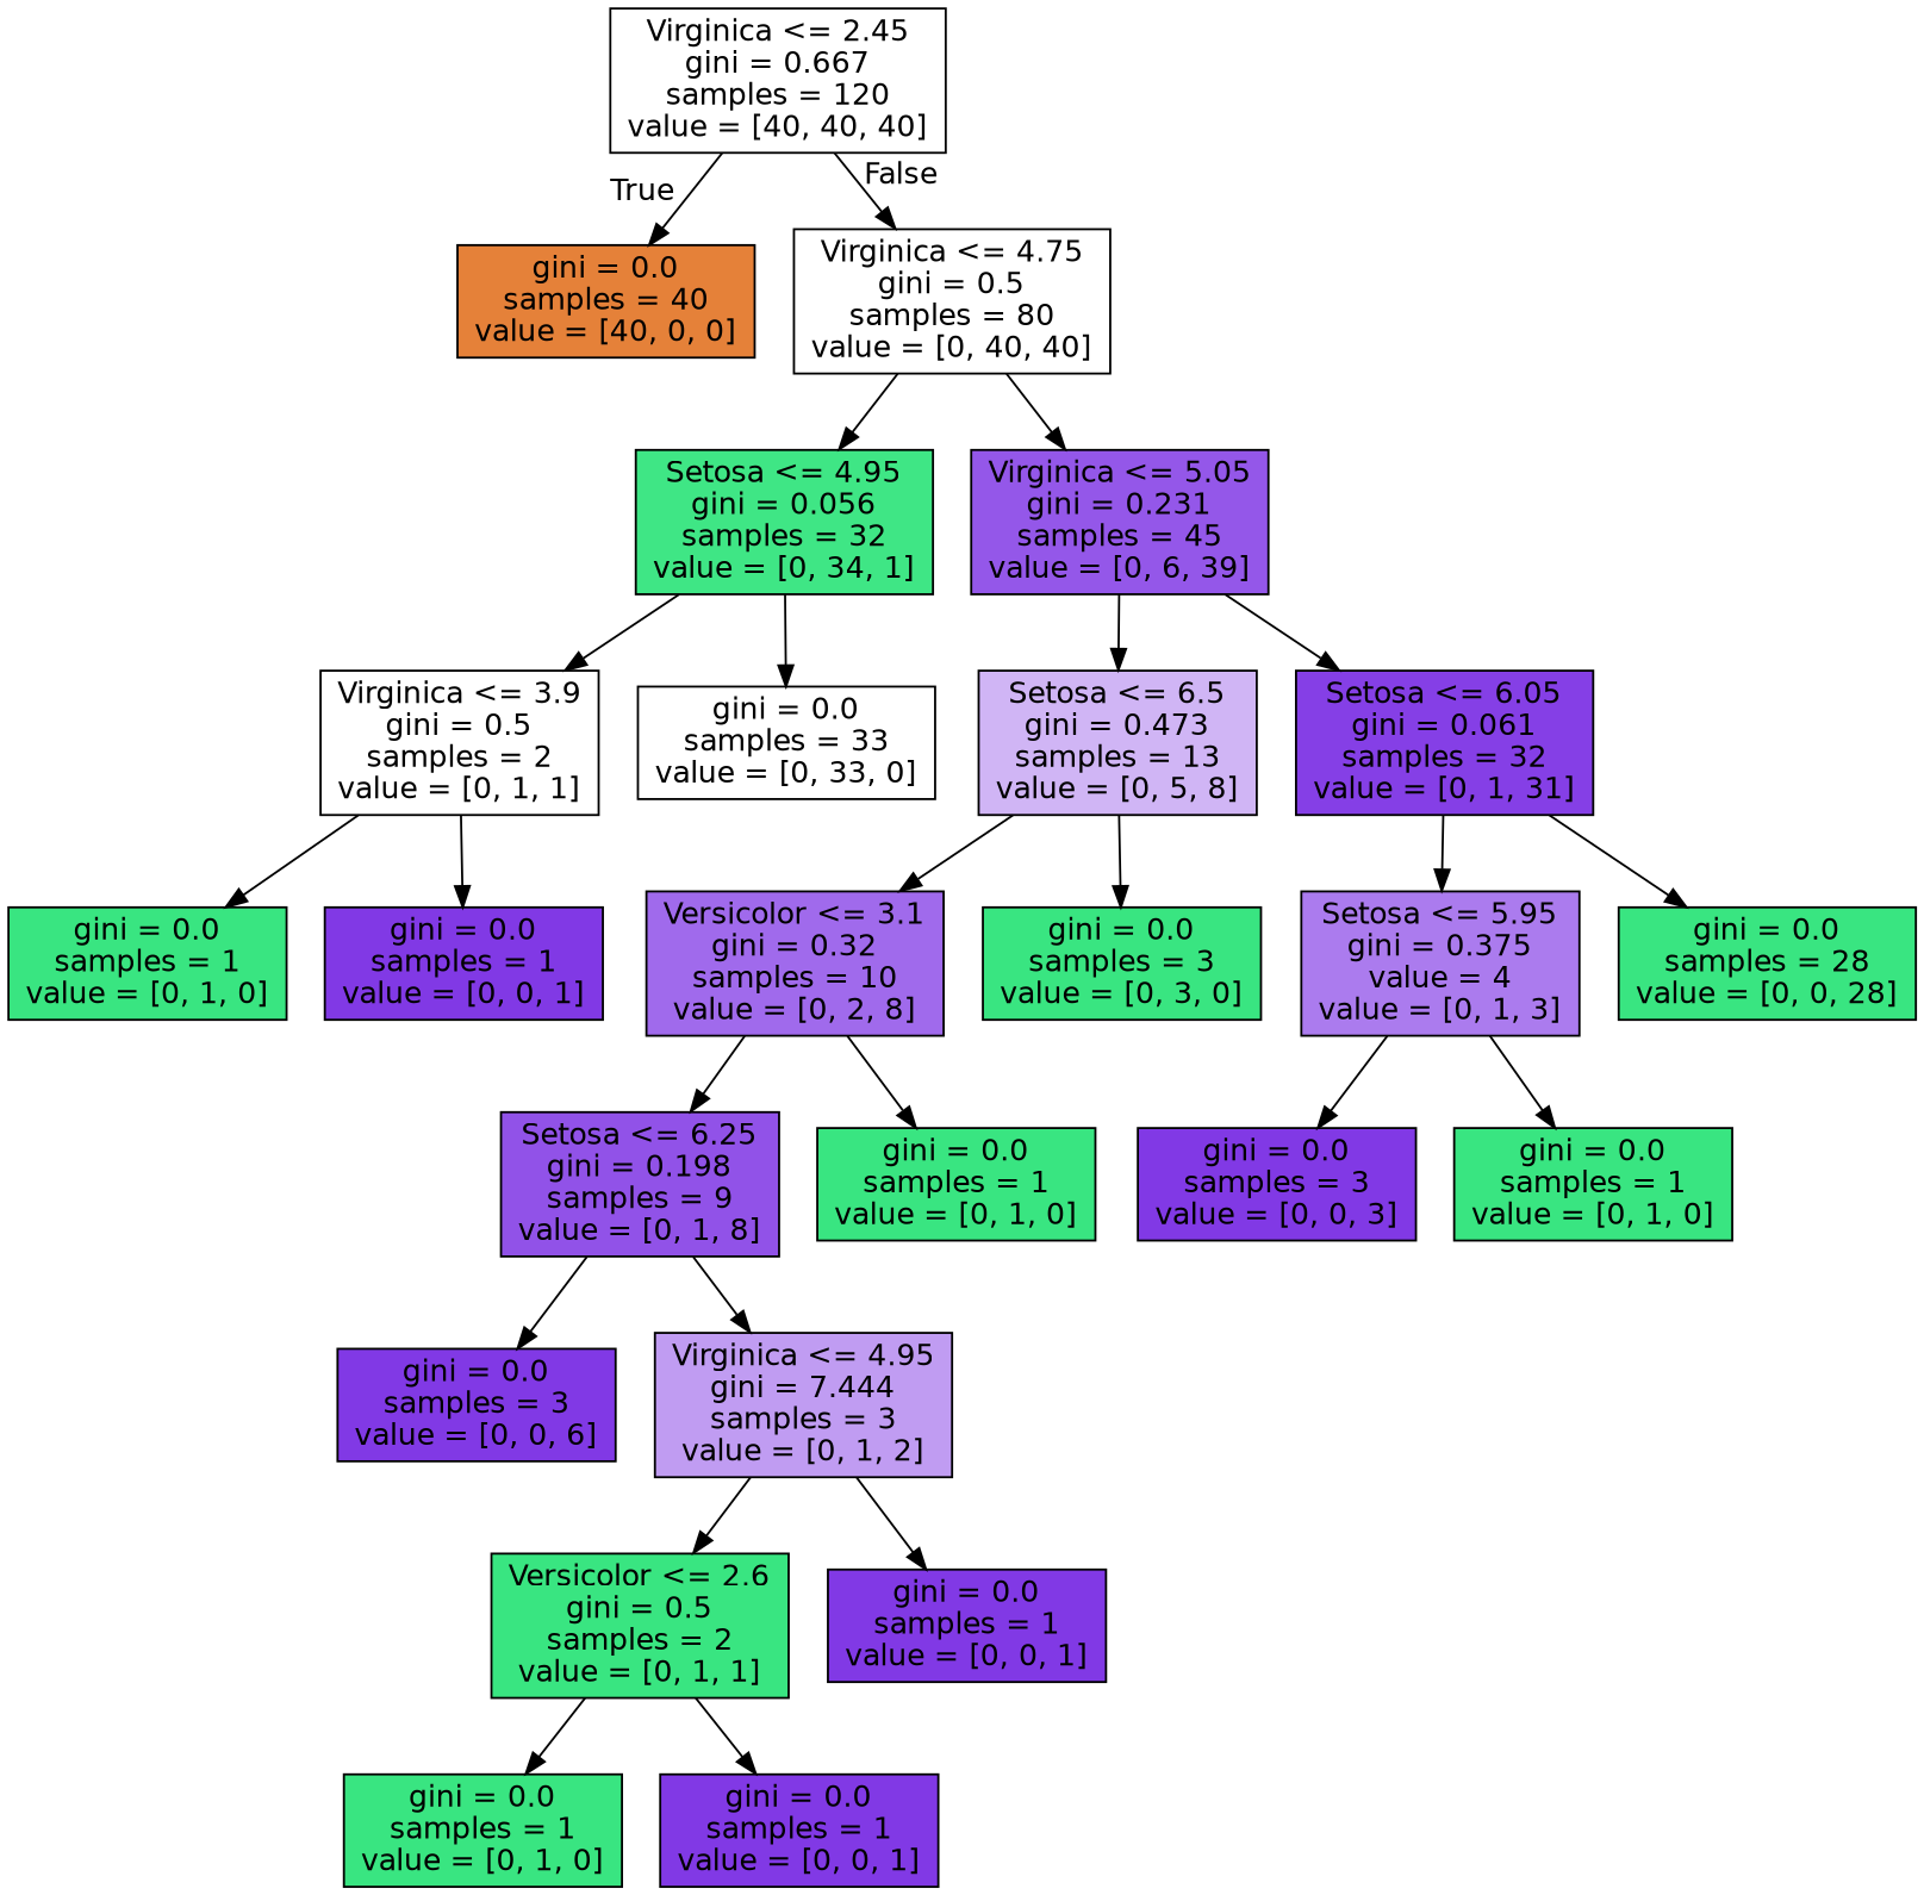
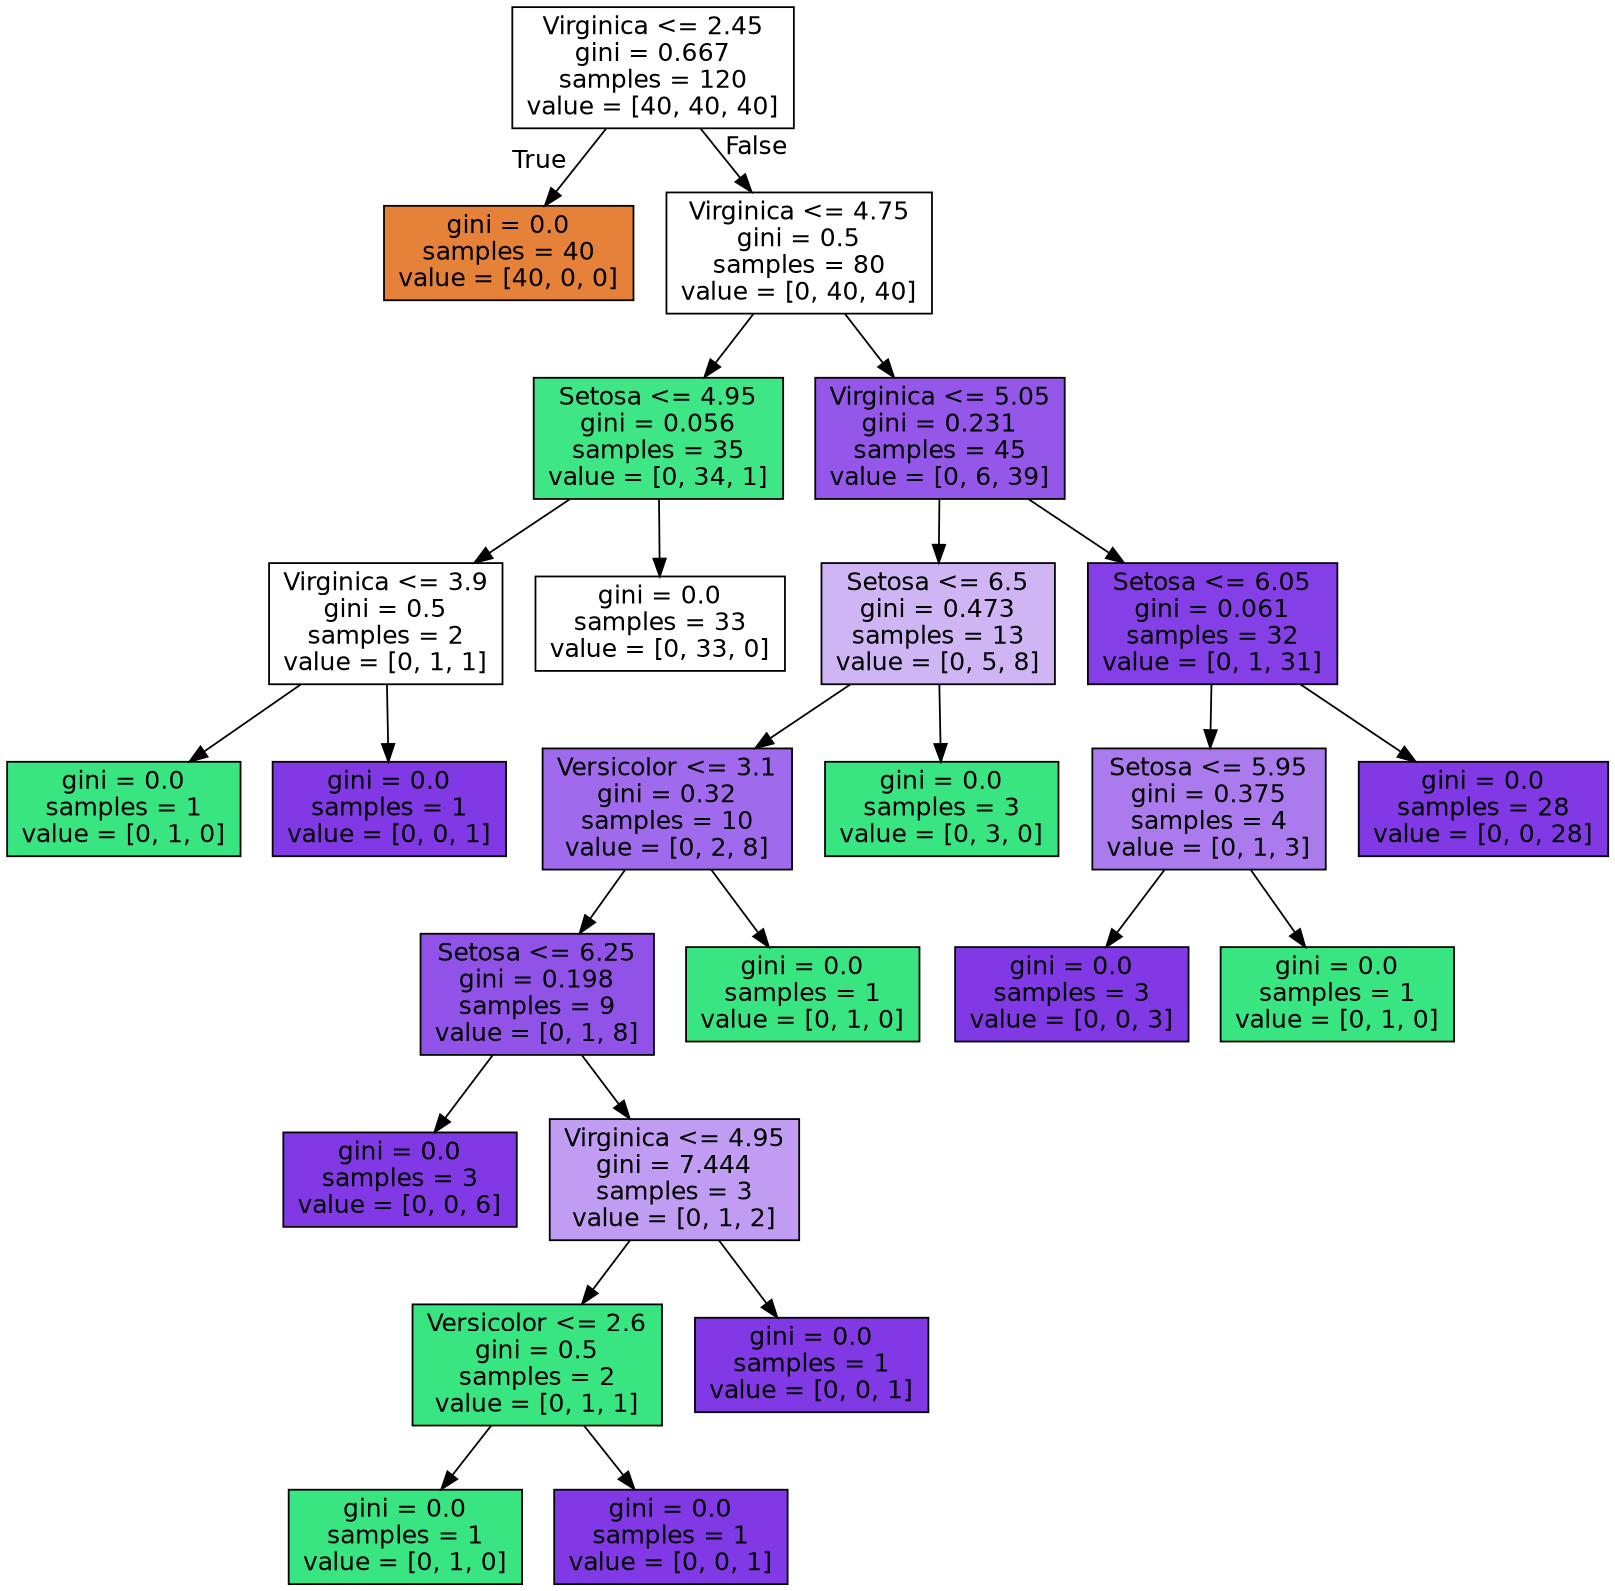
  digraph {
    node [color=black fillcolor="#39e581" fontname=helvetica shape=box style=filled]
    edge [fontname=helvetica]
    n1 [fillcolor="#ffffff" label="Virginica <= 2.45\ngini = 0.667\nsamples = 120\nvalue = [40, 40, 40]"]
    n2 [fillcolor="#e58139" label="gini = 0.0\nsamples = 40\nvalue = [40, 0, 0]"]
    n3 [fillcolor="#ffffff" label="Virginica <= 4.75\ngini = 0.5\nsamples = 80\nvalue = [0, 40, 40]"]
-   n4 [fillcolor="#3fe685" label="Setosa <= 4.95\ngini = 0.056\nsamples = 32\nvalue = [0, 34, 1]"]
+   n4 [fillcolor="#3fe685" label="Setosa <= 4.95\ngini = 0.056\nsamples = 35\nvalue = [0, 34, 1]"]
    n5 [fillcolor="#9457e9" label="Virginica <= 5.05\ngini = 0.231\nsamples = 45\nvalue = [0, 6, 39]"]
    n6 [fillcolor="#ffffff" label="Virginica <= 3.9\ngini = 0.5\nsamples = 2\nvalue = [0, 1, 1]"]
    n7 [fillcolor="#ffffff" label="gini = 0.0\nsamples = 33\nvalue = [0, 33, 0]"]
    n8 [fillcolor="#d0b5f5" label="Setosa <= 6.5\ngini = 0.473\nsamples = 13\nvalue = [0, 5, 8]"]
    n9 [fillcolor="#853fe6" label="Setosa <= 6.05\ngini = 0.061\nsamples = 32\nvalue = [0, 1, 31]"]
    n10 [label="gini = 0.0\nsamples = 1\nvalue = [0, 1, 0]"]
    n11 [fillcolor="#8139e5" label="gini = 0.0\nsamples = 1\nvalue = [0, 0, 1]"]
    n12 [fillcolor="#a06aec" label="Versicolor <= 3.1\ngini = 0.32\nsamples = 10\nvalue = [0, 2, 8]"]
    n13 [label="gini = 0.0\nsamples = 3\nvalue = [0, 3, 0]"]
-   n14 [fillcolor="#ab7bee" label="Setosa <= 5.95\ngini = 0.375\nvalue = 4\nvalue = [0, 1, 3]"]
-   n15 [label="gini = 0.0\nsamples = 28\nvalue = [0, 0, 28]"]
+   n14 [fillcolor="#ab7bee" label="Setosa <= 5.95\ngini = 0.375\nsamples = 4\nvalue = [0, 1, 3]"]
+   n15 [fillcolor="#8139e5" label="gini = 0.0\nsamples = 28\nvalue = [0, 0, 28]"]
    n16 [fillcolor="#9152e8" label="Setosa <= 6.25\ngini = 0.198\nsamples = 9\nvalue = [0, 1, 8]"]
    n17 [label="gini = 0.0\nsamples = 1\nvalue = [0, 1, 0]"]
    n18 [fillcolor="#8139e5" label="gini = 0.0\nsamples = 3\nvalue = [0, 0, 6]"]
    n19 [fillcolor="#c09cf2" label="Virginica <= 4.95\ngini = 7.444\nsamples = 3\nvalue = [0, 1, 2]"]
    n20 [label="Versicolor <= 2.6\ngini = 0.5\nsamples = 2\nvalue = [0, 1, 1]"]
    n21 [fillcolor="#8139e5" label="gini = 0.0\nsamples = 1\nvalue = [0, 0, 1]"]
    n22 [label="gini = 0.0\nsamples = 1\nvalue = [0, 1, 0]"]
    n23 [fillcolor="#8139e5" label="gini = 0.0\nsamples = 1\nvalue = [0, 0, 1]"]
    n24 [fillcolor="#8139e5" label="gini = 0.0\nsamples = 3\nvalue = [0, 0, 3]"]
    n25 [label="gini = 0.0\nsamples = 1\nvalue = [0, 1, 0]"]
    n1 -> n2 [headlabel=True labelangle=45 labeldistance=2.5]
    n1 -> n3 [headlabel=False labelangle=-45 labeldistance=2.5]
    n3 -> n4
    n3 -> n5
    n4 -> n6
    n4 -> n7
    n5 -> n8
    n5 -> n9
    n6 -> n10
    n6 -> n11
    n8 -> n12
    n8 -> n13
    n9 -> n14
    n9 -> n15
    n12 -> n16
    n12 -> n17
    n14 -> n24
    n14 -> n25
    n16 -> n18
    n16 -> n19
    n19 -> n20
    n19 -> n21
    n20 -> n22
    n20 -> n23
  }
